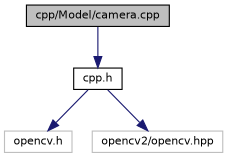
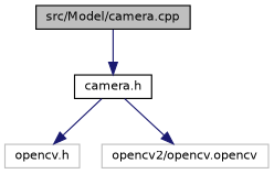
  digraph {
    node [color=black fillcolor=white fontname=Helvetica fontsize=10 shape=record style=filled]
    edge [color=midnightblue fontname=Helvetica fontsize=10 labelfontname=Helvetica labelfontsize=10 style=solid]
-   n1 [fillcolor=grey75 fontcolor=black height=0.2 label="cpp/Model/camera.cpp" width=0.4]
-   n2 [height=0.2 label="cpp.h" width=0.4]
+   n1 [fillcolor=grey75 fontcolor=black height=0.2 label="src/Model/camera.cpp" width=0.4]
+   n2 [height=0.2 label="camera.h" width=0.4]
    n3 [color=grey75 height=0.2 label="opencv.h" width=0.4]
-   n4 [color=grey75 height=0.2 label="opencv2/opencv.hpp" width=0.4]
+   n4 [color=grey75 height=0.2 label="opencv2/opencv.opencv" width=0.4]
    n1 -> n2
    n2 -> n3
    n2 -> n4
  }
